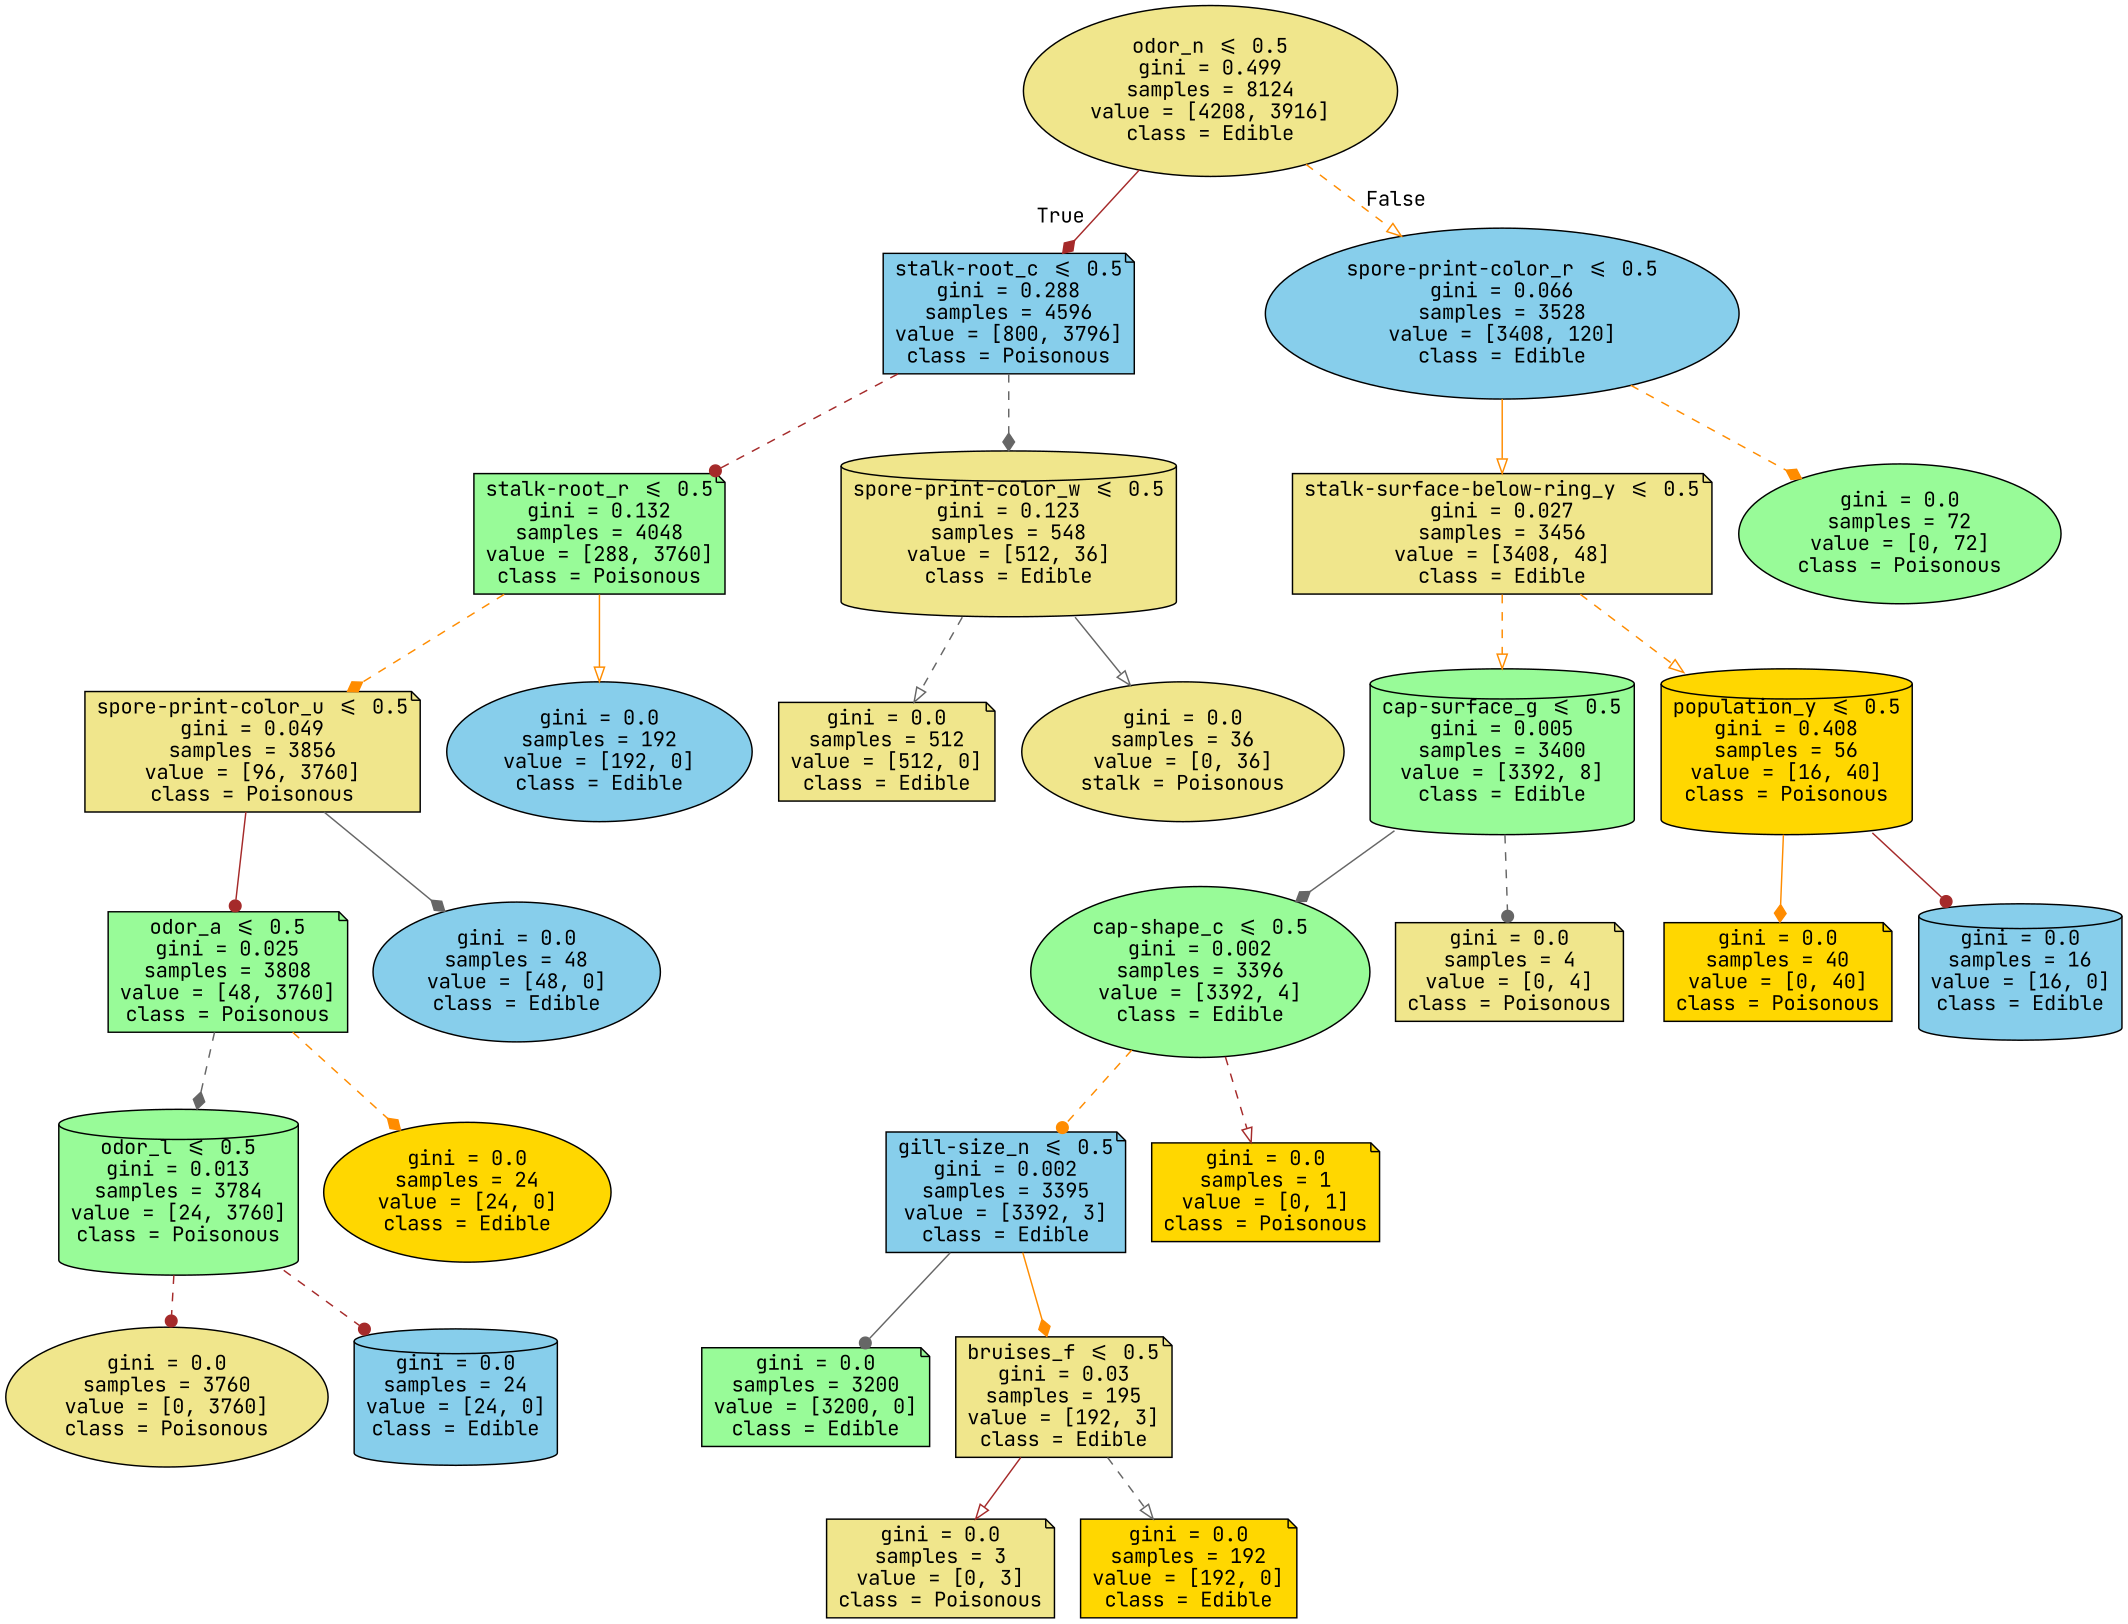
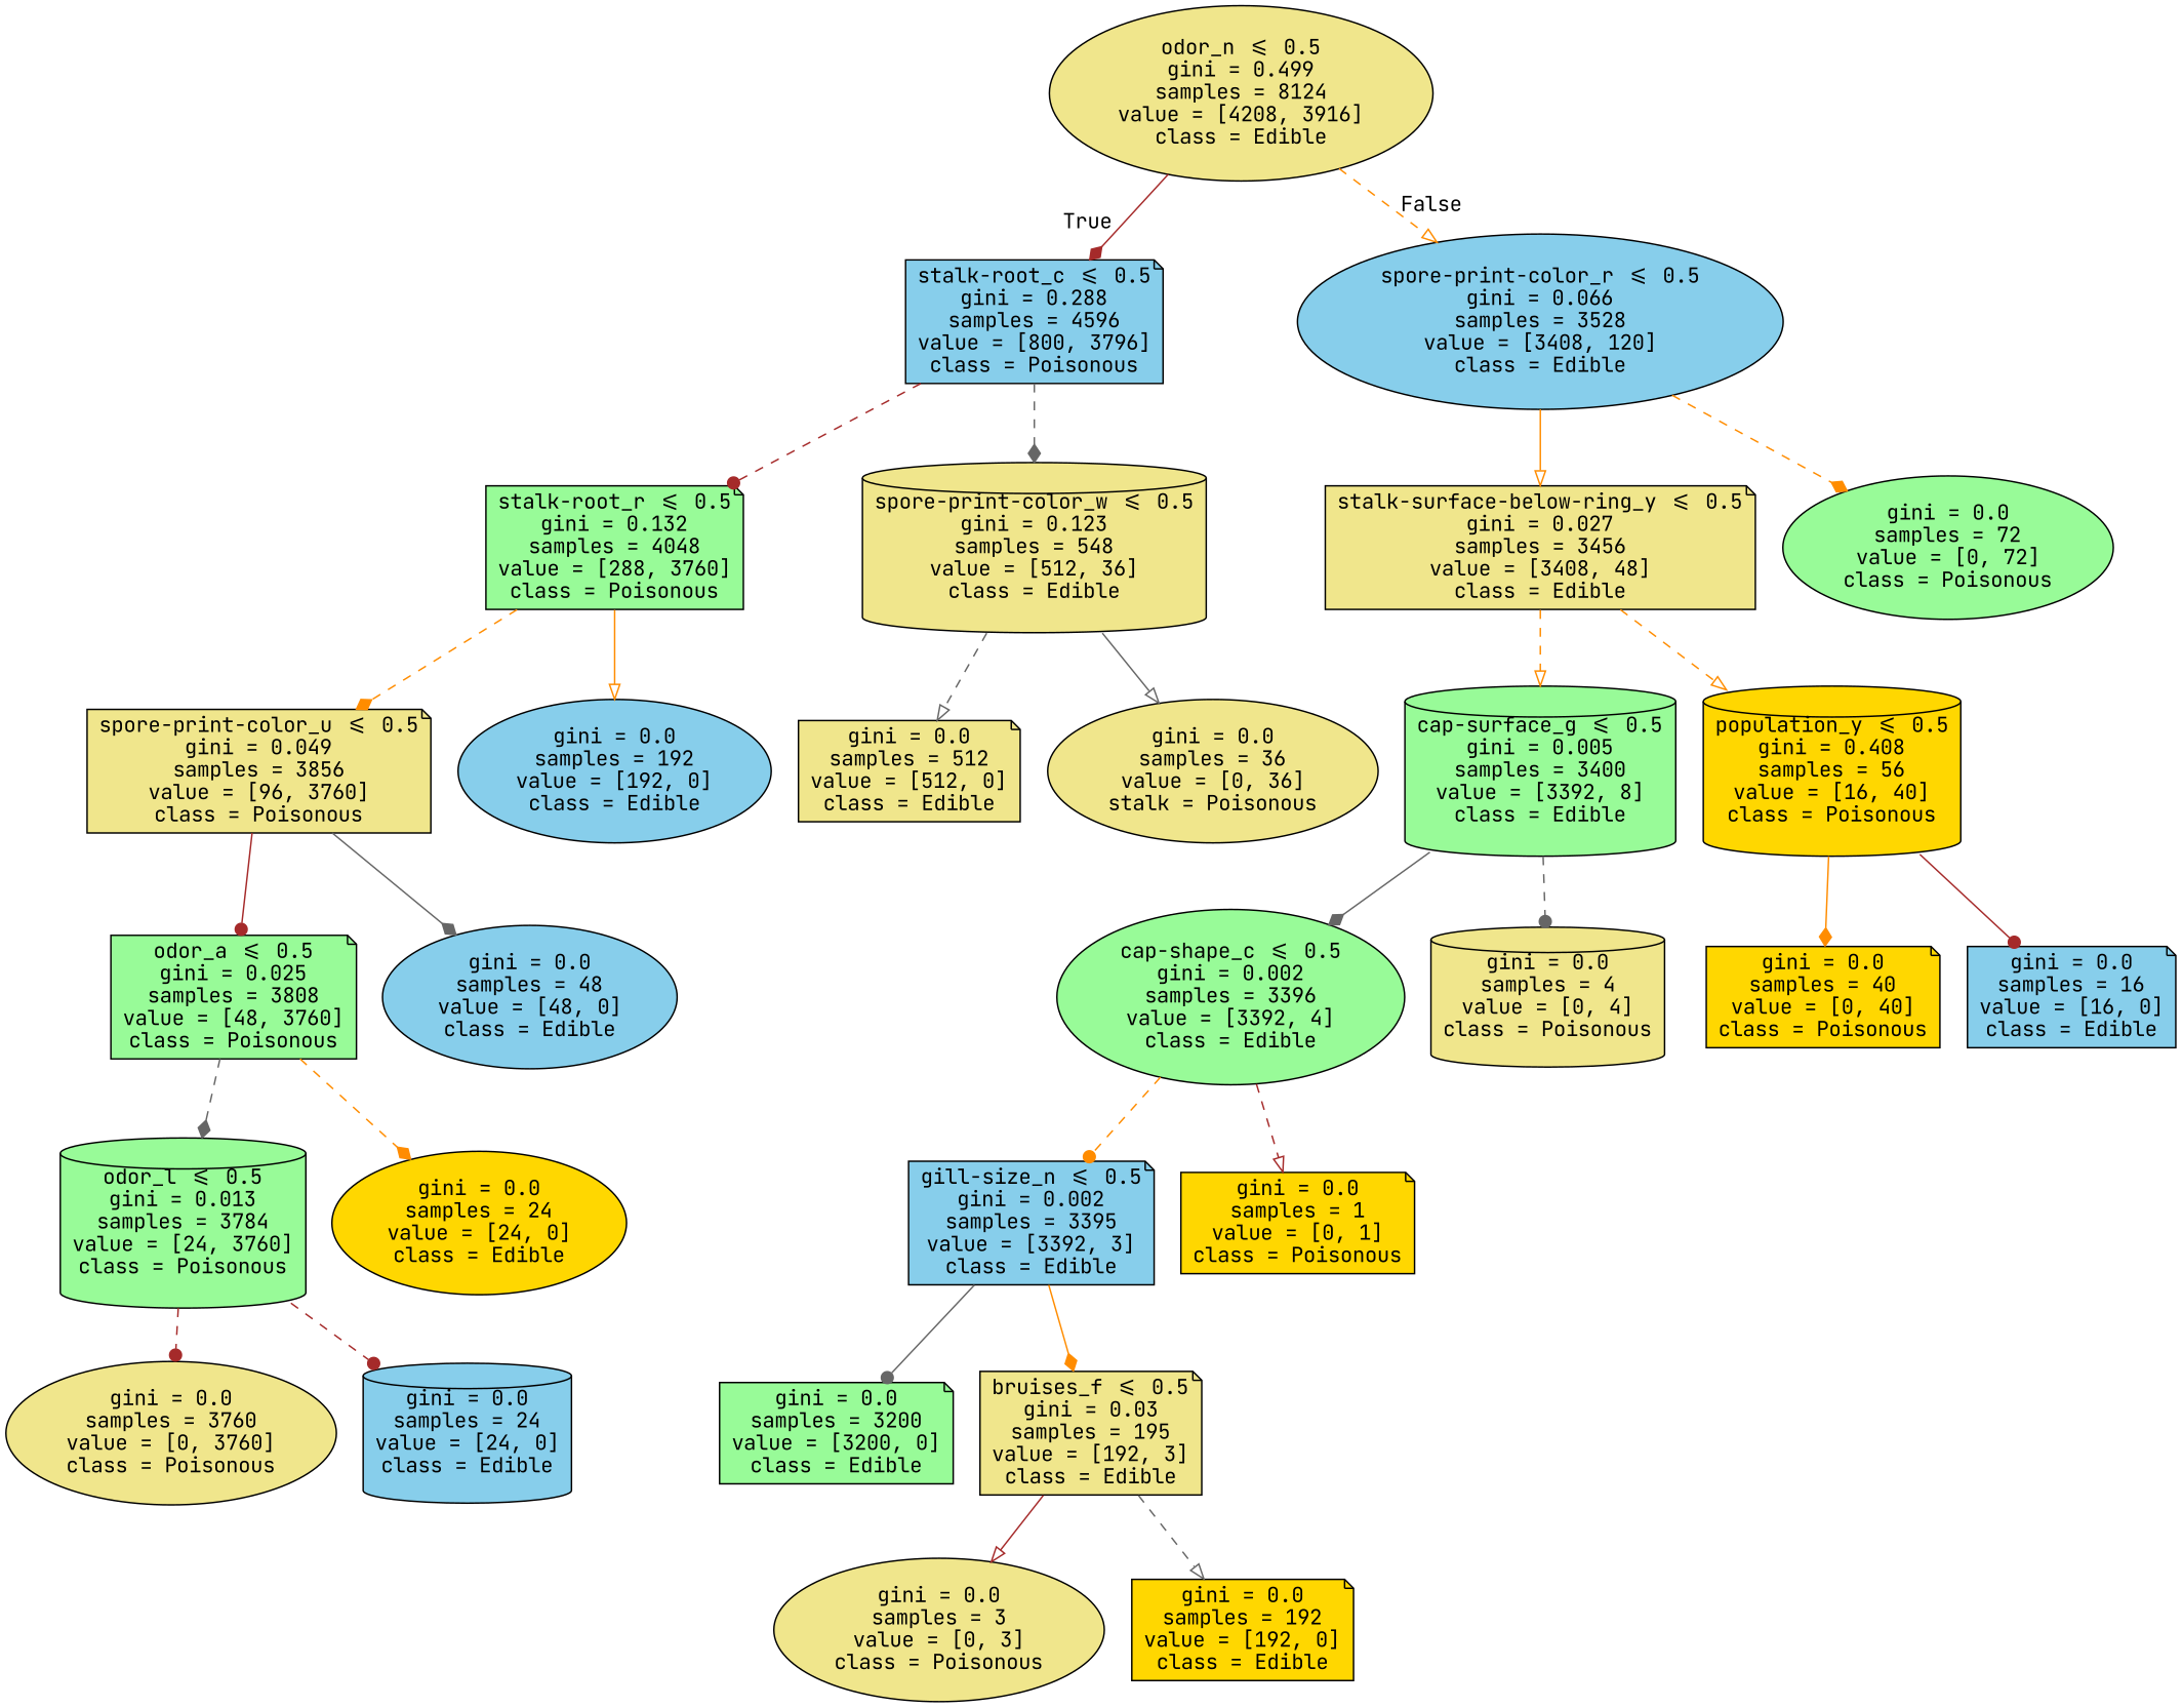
  digraph {
    fontname="JetBrains Mono"
    node [color=black fillcolor=khaki fontname="JetBrains Mono" shape=note style="filled, rounded"]
    edge [arrowhead=diamond color=darkorange fontname="JetBrains Mono" style=dashed]
    n1 [label="odor_n <= 0.5\ngini = 0.499\nsamples = 8124\nvalue = [4208, 3916]\nclass = Edible" shape=ellipse]
    n2 [fillcolor=skyblue label="stalk-root_c <= 0.5\ngini = 0.288\nsamples = 4596\nvalue = [800, 3796]\nclass = Poisonous"]
    n3 [fillcolor=skyblue label="spore-print-color_r <= 0.5\ngini = 0.066\nsamples = 3528\nvalue = [3408, 120]\nclass = Edible" shape=ellipse]
    n4 [fillcolor=palegreen label="stalk-root_r <= 0.5\ngini = 0.132\nsamples = 4048\nvalue = [288, 3760]\nclass = Poisonous"]
    n5 [label="spore-print-color_w <= 0.5\ngini = 0.123\nsamples = 548\nvalue = [512, 36]\nclass = Edible" shape=cylinder]
    n6 [label="stalk-surface-below-ring_y <= 0.5\ngini = 0.027\nsamples = 3456\nvalue = [3408, 48]\nclass = Edible"]
    n7 [fillcolor=palegreen label="gini = 0.0\nsamples = 72\nvalue = [0, 72]\nclass = Poisonous" shape=ellipse]
    n8 [label="spore-print-color_u <= 0.5\ngini = 0.049\nsamples = 3856\nvalue = [96, 3760]\nclass = Poisonous"]
    n9 [fillcolor=skyblue label="gini = 0.0\nsamples = 192\nvalue = [192, 0]\nclass = Edible" shape=ellipse]
    n10 [label="gini = 0.0\nsamples = 512\nvalue = [512, 0]\nclass = Edible"]
    n11 [label="gini = 0.0\nsamples = 36\nvalue = [0, 36]\nstalk = Poisonous" shape=ellipse]
    n12 [fillcolor=palegreen label="odor_a <= 0.5\ngini = 0.025\nsamples = 3808\nvalue = [48, 3760]\nclass = Poisonous"]
    n13 [fillcolor=skyblue label="gini = 0.0\nsamples = 48\nvalue = [48, 0]\nclass = Edible" shape=ellipse]
    n14 [fillcolor=palegreen label="odor_l <= 0.5\ngini = 0.013\nsamples = 3784\nvalue = [24, 3760]\nclass = Poisonous" shape=cylinder]
    n15 [fillcolor=gold label="gini = 0.0\nsamples = 24\nvalue = [24, 0]\nclass = Edible" shape=ellipse]
    n16 [label="gini = 0.0\nsamples = 3760\nvalue = [0, 3760]\nclass = Poisonous" shape=ellipse]
    n17 [fillcolor=skyblue label="gini = 0.0\nsamples = 24\nvalue = [24, 0]\nclass = Edible" shape=cylinder]
    n18 [fillcolor=palegreen label="cap-surface_g <= 0.5\ngini = 0.005\nsamples = 3400\nvalue = [3392, 8]\nclass = Edible" shape=cylinder]
    n19 [fillcolor=gold label="population_y <= 0.5\ngini = 0.408\nsamples = 56\nvalue = [16, 40]\nclass = Poisonous" shape=cylinder]
    n20 [fillcolor=palegreen label="cap-shape_c <= 0.5\ngini = 0.002\nsamples = 3396\nvalue = [3392, 4]\nclass = Edible" shape=ellipse]
-   n21 [label="gini = 0.0\nsamples = 4\nvalue = [0, 4]\nclass = Poisonous"]
+   n21 [label="gini = 0.0\nsamples = 4\nvalue = [0, 4]\nclass = Poisonous" shape=cylinder]
    n22 [fillcolor=gold label="gini = 0.0\nsamples = 40\nvalue = [0, 40]\nclass = Poisonous"]
-   n23 [fillcolor=skyblue label="gini = 0.0\nsamples = 16\nvalue = [16, 0]\nclass = Edible" shape=cylinder]
+   n23 [fillcolor=skyblue label="gini = 0.0\nsamples = 16\nvalue = [16, 0]\nclass = Edible"]
    n24 [fillcolor=skyblue label="gill-size_n <= 0.5\ngini = 0.002\nsamples = 3395\nvalue = [3392, 3]\nclass = Edible"]
    n25 [fillcolor=gold label="gini = 0.0\nsamples = 1\nvalue = [0, 1]\nclass = Poisonous"]
    n26 [fillcolor=palegreen label="gini = 0.0\nsamples = 3200\nvalue = [3200, 0]\nclass = Edible"]
    n27 [label="bruises_f <= 0.5\ngini = 0.03\nsamples = 195\nvalue = [192, 3]\nclass = Edible"]
-   n28 [label="gini = 0.0\nsamples = 3\nvalue = [0, 3]\nclass = Poisonous"]
+   n28 [label="gini = 0.0\nsamples = 3\nvalue = [0, 3]\nclass = Poisonous" shape=ellipse]
    n29 [fillcolor=gold label="gini = 0.0\nsamples = 192\nvalue = [192, 0]\nclass = Edible"]
    n1 -> n2 [color=brown headlabel=True labelangle=45 labeldistance=2.5 style=solid]
    n1 -> n3 [arrowhead=onormal headlabel=False labelangle=-45 labeldistance=2.5]
    n2 -> n4 [arrowhead=dot color=brown]
    n2 -> n5 [color=gray40]
    n3 -> n6 [arrowhead=onormal style=solid]
    n3 -> n7
    n4 -> n8
    n4 -> n9 [arrowhead=onormal style=solid]
    n5 -> n10 [arrowhead=onormal color=gray40]
    n5 -> n11 [arrowhead=onormal color=gray40 style=solid]
    n6 -> n18 [arrowhead=onormal]
    n6 -> n19 [arrowhead=onormal]
    n8 -> n12 [arrowhead=dot color=brown style=solid]
    n8 -> n13 [color=gray40 style=solid]
    n12 -> n14 [color=gray40]
    n12 -> n15
    n14 -> n16 [arrowhead=dot color=brown]
    n14 -> n17 [arrowhead=dot color=brown]
    n18 -> n20 [color=gray40 style=solid]
    n18 -> n21 [arrowhead=dot color=gray40]
    n19 -> n22 [style=solid]
    n19 -> n23 [arrowhead=dot color=brown style=solid]
    n20 -> n24 [arrowhead=dot]
    n20 -> n25 [arrowhead=onormal color=brown]
    n24 -> n26 [arrowhead=dot color=gray40 style=solid]
    n24 -> n27 [style=solid]
    n27 -> n28 [arrowhead=onormal color=brown style=solid]
    n27 -> n29 [arrowhead=onormal color=gray40]
  }
